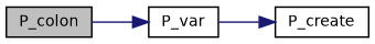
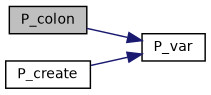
  digraph {
    rankdir=LR
    node [color=black fillcolor=white fontname=Helvetica fontsize=10 shape=record style=filled]
    edge [color=midnightblue fontname=Helvetica fontsize=10 labelfontname=Helvetica labelfontsize=10 style=solid]
    n1 [fillcolor=grey75 fontcolor=black height=0.2 label=P_colon width=0.4]
    n2 [height=0.2 label=P_var width=0.4]
    n3 [height=0.2 label=P_create width=0.4]
    n1 -> n2
-   n2 -> n3
+   n3 -> n2
  }
